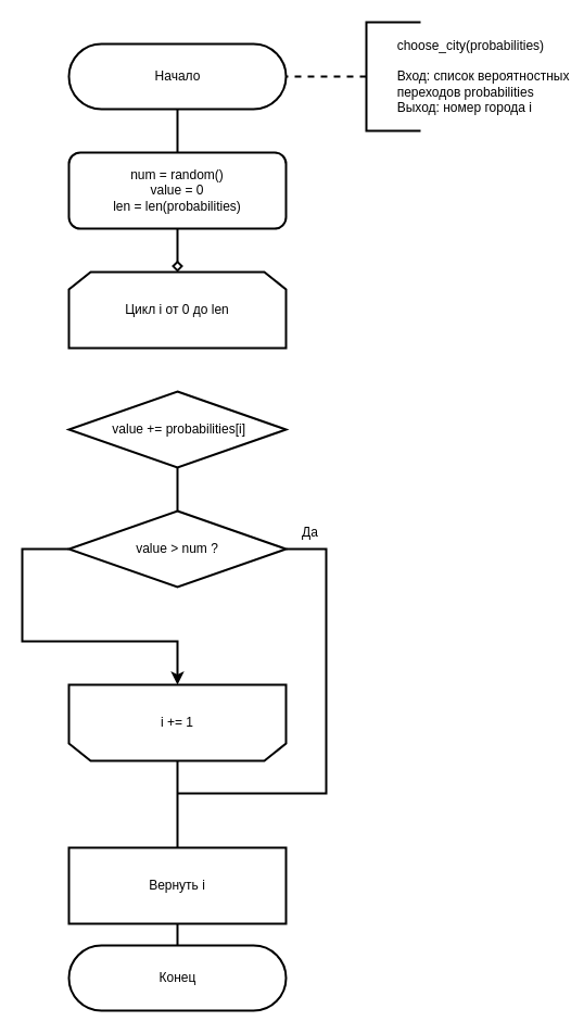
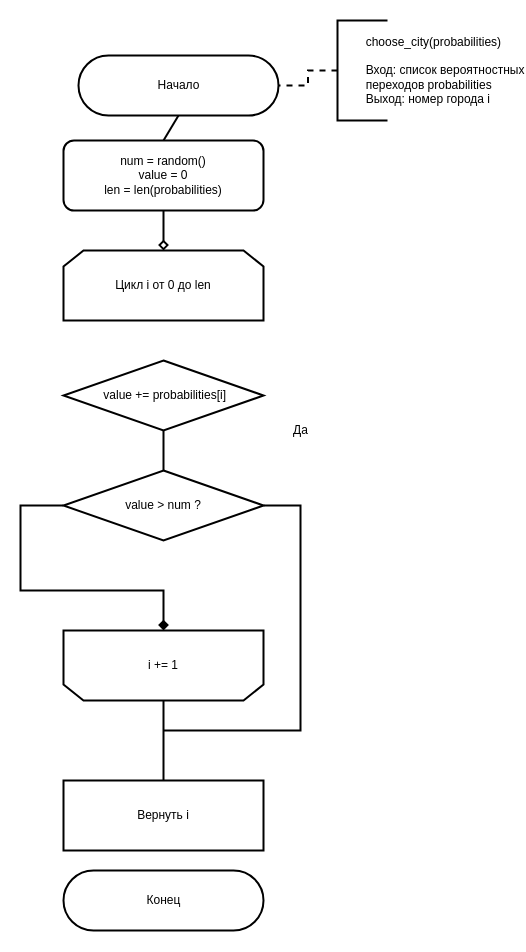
  <mxCell id="0" />
  <mxCell id="1" parent="0" />
  <mxCell id="2" style="edgeStyle=none;html=1;exitX=0.5;exitY=0.5;exitDx=0;exitDy=30;exitPerimeter=0;entryX=0.5;entryY=0;entryDx=0;entryDy=0;endArrow=none;endFill=0;strokeWidth=2;" parent="1" source="3" target="15" edge="1"><mxGeometry relative="1" as="geometry" /></mxCell>
- <mxCell id="3" value="&lt;font style=&quot;font-size: 12px&quot;&gt;Начало&lt;/font&gt;" style="html=1;dashed=0;whitespace=wrap;shape=mxgraph.dfd.start;strokeWidth=2;" parent="1" vertex="1"><mxGeometry x="63" y="40" width="200" height="60" as="geometry" /></mxCell>
+ <mxCell id="3" value="&lt;font style=&quot;font-size: 12px&quot;&gt;Начало&lt;/font&gt;" style="html=1;dashed=0;whitespace=wrap;shape=mxgraph.dfd.start;strokeWidth=2;" parent="1" vertex="1"><mxGeometry x="78" y="55" width="200" height="60" as="geometry" /></mxCell>
  <mxCell id="4" style="edgeStyle=orthogonalEdgeStyle;rounded=0;orthogonalLoop=1;jettySize=auto;html=1;exitX=0.5;exitY=1;exitDx=0;exitDy=0;" parent="1" edge="1"><mxGeometry relative="1" as="geometry"><mxPoint x="140" y="515" as="sourcePoint" /><mxPoint x="140" y="515" as="targetPoint" /></mxGeometry></mxCell>
  <mxCell id="5" value="&lt;font style=&quot;font-size: 12px&quot;&gt;Конец&lt;/font&gt;" style="html=1;dashed=0;whitespace=wrap;shape=mxgraph.dfd.start;strokeWidth=2;" parent="1" vertex="1"><mxGeometry x="63" y="870" width="200" height="60" as="geometry" /></mxCell>
  <mxCell id="6" value="Цикл i от 0 до len" style="shape=loopLimit;whiteSpace=wrap;html=1;strokeWidth=2;" parent="1" vertex="1"><mxGeometry x="63" y="250" width="200" height="70" as="geometry" /></mxCell>
  <mxCell id="7" style="edgeStyle=orthogonalEdgeStyle;rounded=0;orthogonalLoop=1;jettySize=auto;html=1;exitX=0.5;exitY=1;exitDx=0;exitDy=0;" parent="1" edge="1"><mxGeometry relative="1" as="geometry"><mxPoint x="130" y="605" as="sourcePoint" /><mxPoint x="130" y="605" as="targetPoint" /></mxGeometry></mxCell>
- <mxCell id="8" style="edgeStyle=orthogonalEdgeStyle;html=1;exitX=0;exitY=0.5;exitDx=0;exitDy=0;endArrow=classic;endFill=1;strokeWidth=2;rounded=0;entryX=0.5;entryY=1;entryDx=0;entryDy=0;" parent="1" source="10" target="21" edge="1"><mxGeometry relative="1" as="geometry"><Array as="points"><mxPoint x="20" y="505" /><mxPoint x="20" y="590" /><mxPoint x="163" y="590" /></Array><mxPoint x="163" y="610" as="targetPoint" /></mxGeometry></mxCell>
+ <mxCell id="8" style="edgeStyle=orthogonalEdgeStyle;html=1;exitX=0;exitY=0.5;exitDx=0;exitDy=0;endArrow=diamond;endFill=1;strokeWidth=2;rounded=0;entryX=0.5;entryY=1;entryDx=0;entryDy=0;" parent="1" source="10" target="21" edge="1"><mxGeometry relative="1" as="geometry"><Array as="points"><mxPoint x="20" y="505" /><mxPoint x="20" y="590" /><mxPoint x="163" y="590" /></Array><mxPoint x="163" y="610" as="targetPoint" /></mxGeometry></mxCell>
  <mxCell id="9" style="edgeStyle=orthogonalEdgeStyle;rounded=0;html=1;exitX=1;exitY=0.5;exitDx=0;exitDy=0;endArrow=none;endFill=0;strokeWidth=2;" parent="1" source="10" edge="1"><mxGeometry relative="1" as="geometry"><mxPoint x="163" y="730" as="targetPoint" /><Array as="points"><mxPoint x="300" y="505" /><mxPoint x="300" y="730" /></Array></mxGeometry></mxCell>
  <mxCell id="10" value="value &amp;gt; num ?" style="rhombus;whiteSpace=wrap;html=1;strokeWidth=2;" parent="1" vertex="1"><mxGeometry x="63" y="470" width="200" height="70" as="geometry" /></mxCell>
- <mxCell id="11" value="Да" style="text;html=1;align=center;verticalAlign=middle;resizable=0;points=[];autosize=1;strokeColor=none;" parent="1" vertex="1"><mxGeometry x="270" y="480" width="30" height="20" as="geometry" /></mxCell>
+ <mxCell id="11" value="Да" style="text;html=1;align=center;verticalAlign=middle;resizable=0;points=[];autosize=1;strokeColor=none;" parent="1" vertex="1"><mxGeometry x="285" y="420" width="30" height="20" as="geometry" /></mxCell>
  <mxCell id="12" style="edgeStyle=orthogonalEdgeStyle;rounded=0;html=1;exitX=0;exitY=0.5;exitDx=0;exitDy=0;exitPerimeter=0;entryX=1;entryY=0.5;entryDx=0;entryDy=0;entryPerimeter=0;endArrow=none;endFill=0;strokeWidth=2;dashed=1;" parent="1" source="13" target="3" edge="1"><mxGeometry relative="1" as="geometry" /></mxCell>
  <mxCell id="13" value="&lt;div&gt;&lt;span style=&quot;white-space: pre&quot;&gt;&#09;&lt;/span&gt;choose_city(probabilities)&lt;/div&gt;&lt;div&gt;&lt;span&gt;&lt;br&gt;&lt;/span&gt;&lt;/div&gt;&lt;span style=&quot;white-space: pre&quot;&gt;&#09;&lt;/span&gt;Вход: список вероятностных&lt;br&gt;&lt;span style=&quot;white-space: pre&quot;&gt;&#09;&lt;/span&gt;переходов probabilities&lt;br&gt;&lt;span style=&quot;white-space: pre&quot;&gt;&#09;&lt;/span&gt;Выход: номер города i" style="strokeWidth=2;html=1;shape=mxgraph.flowchart.annotation_1;align=left;pointerEvents=1;" parent="1" vertex="1"><mxGeometry x="337" y="20" width="50" height="100" as="geometry" /></mxCell>
  <mxCell id="14" style="edgeStyle=none;html=1;exitX=0.5;exitY=1;exitDx=0;exitDy=0;endArrow=diamond;endFill=0;strokeWidth=2;" parent="1" source="15" target="6" edge="1"><mxGeometry relative="1" as="geometry" /></mxCell>
  <mxCell id="15" value="&lt;font&gt;&lt;div&gt;num = random()&lt;/div&gt;&lt;div&gt;value = 0&lt;/div&gt;&lt;div&gt;len = len(probabilities)&lt;/div&gt;&lt;/font&gt;" style="whiteSpace=wrap;html=1;strokeWidth=2;align=center;rounded=1;" parent="1" vertex="1"><mxGeometry x="63" y="140" width="200" height="70" as="geometry" /></mxCell>
  <mxCell id="16" style="edgeStyle=orthogonalEdgeStyle;rounded=0;html=1;entryX=0.5;entryY=0;entryDx=0;entryDy=0;endArrow=none;endFill=0;strokeWidth=2;exitX=0.5;exitY=0;exitDx=0;exitDy=0;" parent="1" source="21" target="20" edge="1"><mxGeometry relative="1" as="geometry"><mxPoint x="130" y="730" as="sourcePoint" /></mxGeometry></mxCell>
  <mxCell id="17" style="edgeStyle=none;html=1;exitX=0.5;exitY=1;exitDx=0;exitDy=0;entryX=0.5;entryY=0;entryDx=0;entryDy=0;endArrow=none;endFill=0;strokeWidth=2;" parent="1" source="18" target="10" edge="1"><mxGeometry relative="1" as="geometry" /></mxCell>
  <mxCell id="18" value="&lt;font&gt;&amp;nbsp;value += probabilities[i]&lt;br&gt;&lt;/font&gt;" style="rhombus;whiteSpace=wrap;html=1;strokeWidth=2;align=center;" parent="1" vertex="1"><mxGeometry x="63" y="360" width="200" height="70" as="geometry" /></mxCell>
- <mxCell id="19" style="edgeStyle=orthogonalEdgeStyle;rounded=0;html=1;exitX=0.5;exitY=1;exitDx=0;exitDy=0;entryX=0.5;entryY=0.5;entryDx=0;entryDy=-30;entryPerimeter=0;endArrow=none;endFill=0;strokeWidth=2;" parent="1" source="20" target="5" edge="1"><mxGeometry relative="1" as="geometry" /></mxCell>
  <mxCell id="20" value="&lt;font&gt;&lt;div&gt;Вернуть i&lt;/div&gt;&lt;/font&gt;" style="rounded=0;whiteSpace=wrap;html=1;strokeWidth=2;align=center;" parent="1" vertex="1"><mxGeometry x="63" y="780" width="200" height="70" as="geometry" /></mxCell>
  <mxCell id="21" value="i += 1" style="shape=loopLimit;whiteSpace=wrap;html=1;strokeWidth=2;direction=west;" parent="1" vertex="1"><mxGeometry x="63" y="630" width="200" height="70" as="geometry" /></mxCell>
